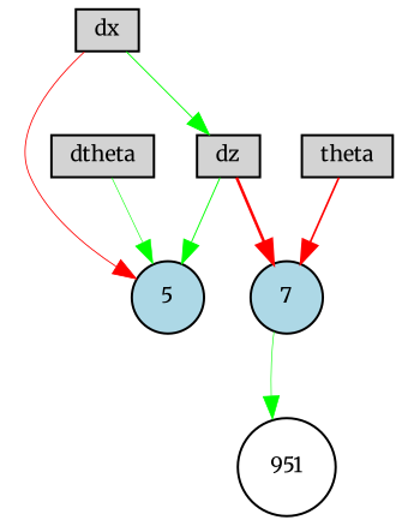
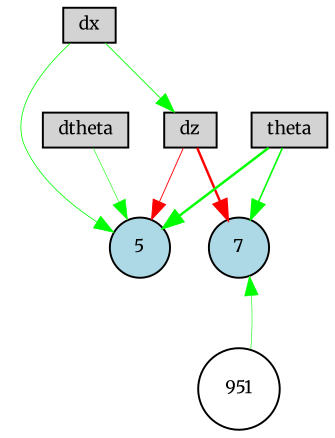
  digraph {
    fontname=Merriweather
    node [fillcolor=lightgray fontname=Merriweather fontsize=9 shape=box style=filled]
    edge [color=green fontname=Merriweather style=solid]
    dx [height=0.2 width=0.2]
    n2 [fillcolor=lightblue height=0.2 label=5 shape=circle width=0.2]
    dz [height=0.2 width=0.2]
    951 [fillcolor=white height=0.2 shape=circle width=0.2]
    n5 [fillcolor=lightblue height=0.2 label=7 shape=circle width=0.2]
    theta [height=0.2 width=0.2]
    dtheta [height=0.2 width=0.2]
-   dx -> n2 [color=red penwidth=0.41319858529355]
+   dx -> n2 [penwidth=0.41319858529355]
    dx -> dz [penwidth=0.4458344807762581]
-   dz -> n2 [penwidth=0.46681799901855725]
+   dz -> n2 [color=red penwidth=0.46681799901855725]
    dz -> n5 [color=red penwidth=1.2428659284169488]
-   n5 -> 951 [penwidth=0.29869719934027944]
-   theta -> n5 [color=red penwidth=0.818314343009715]
+   951 -> n5 [penwidth=0.29869719934027944]
+   theta -> n2 [penwidth=1.2691164652519704]
+   theta -> n5 [penwidth=0.818314343009715]
    dtheta -> n2 [penwidth=0.2879905021884336]
  }
